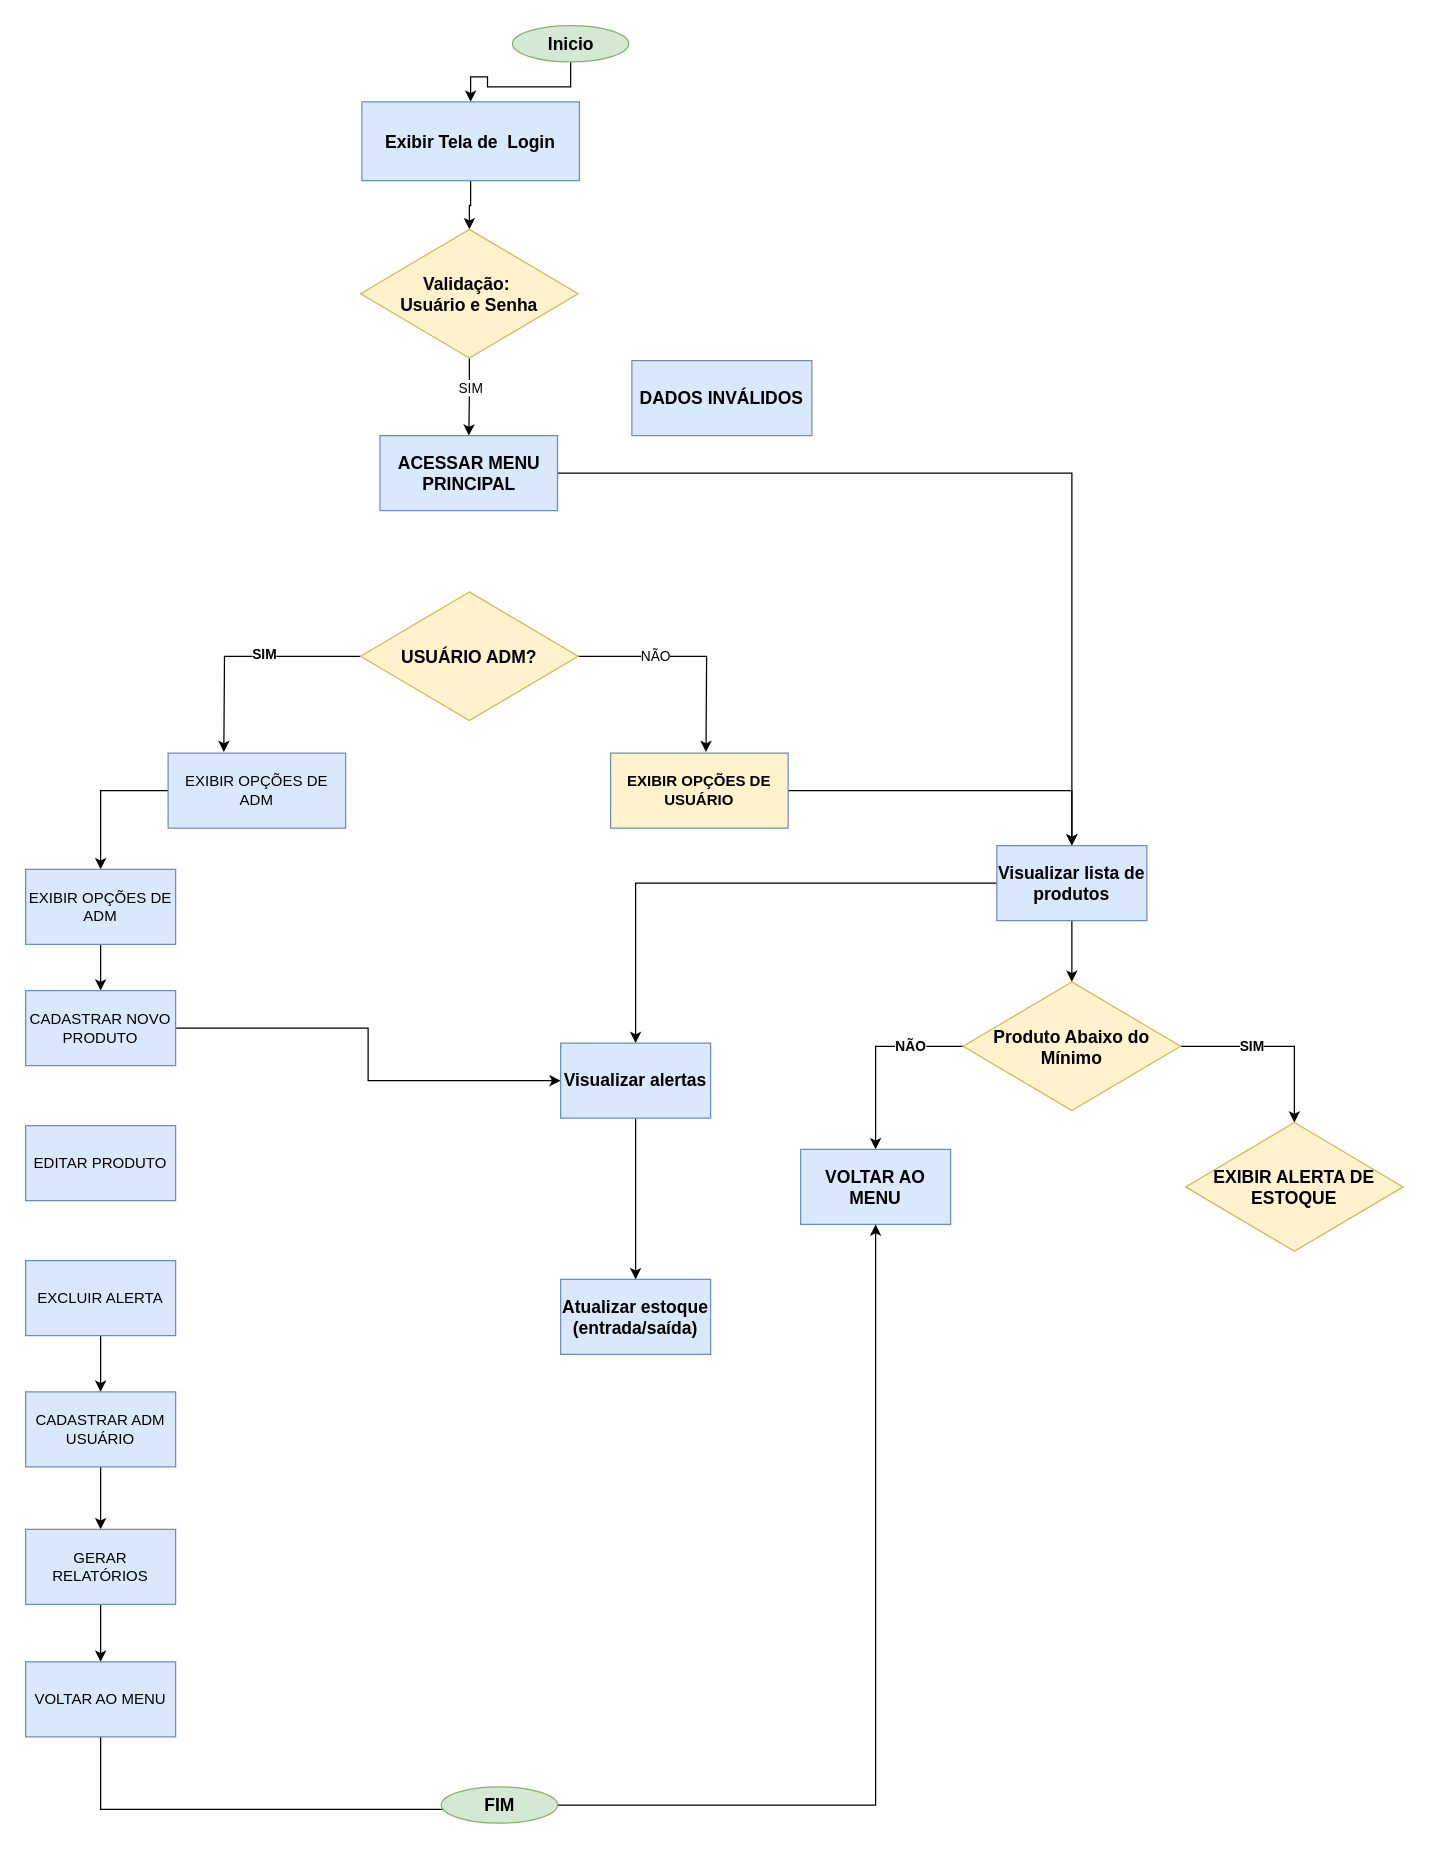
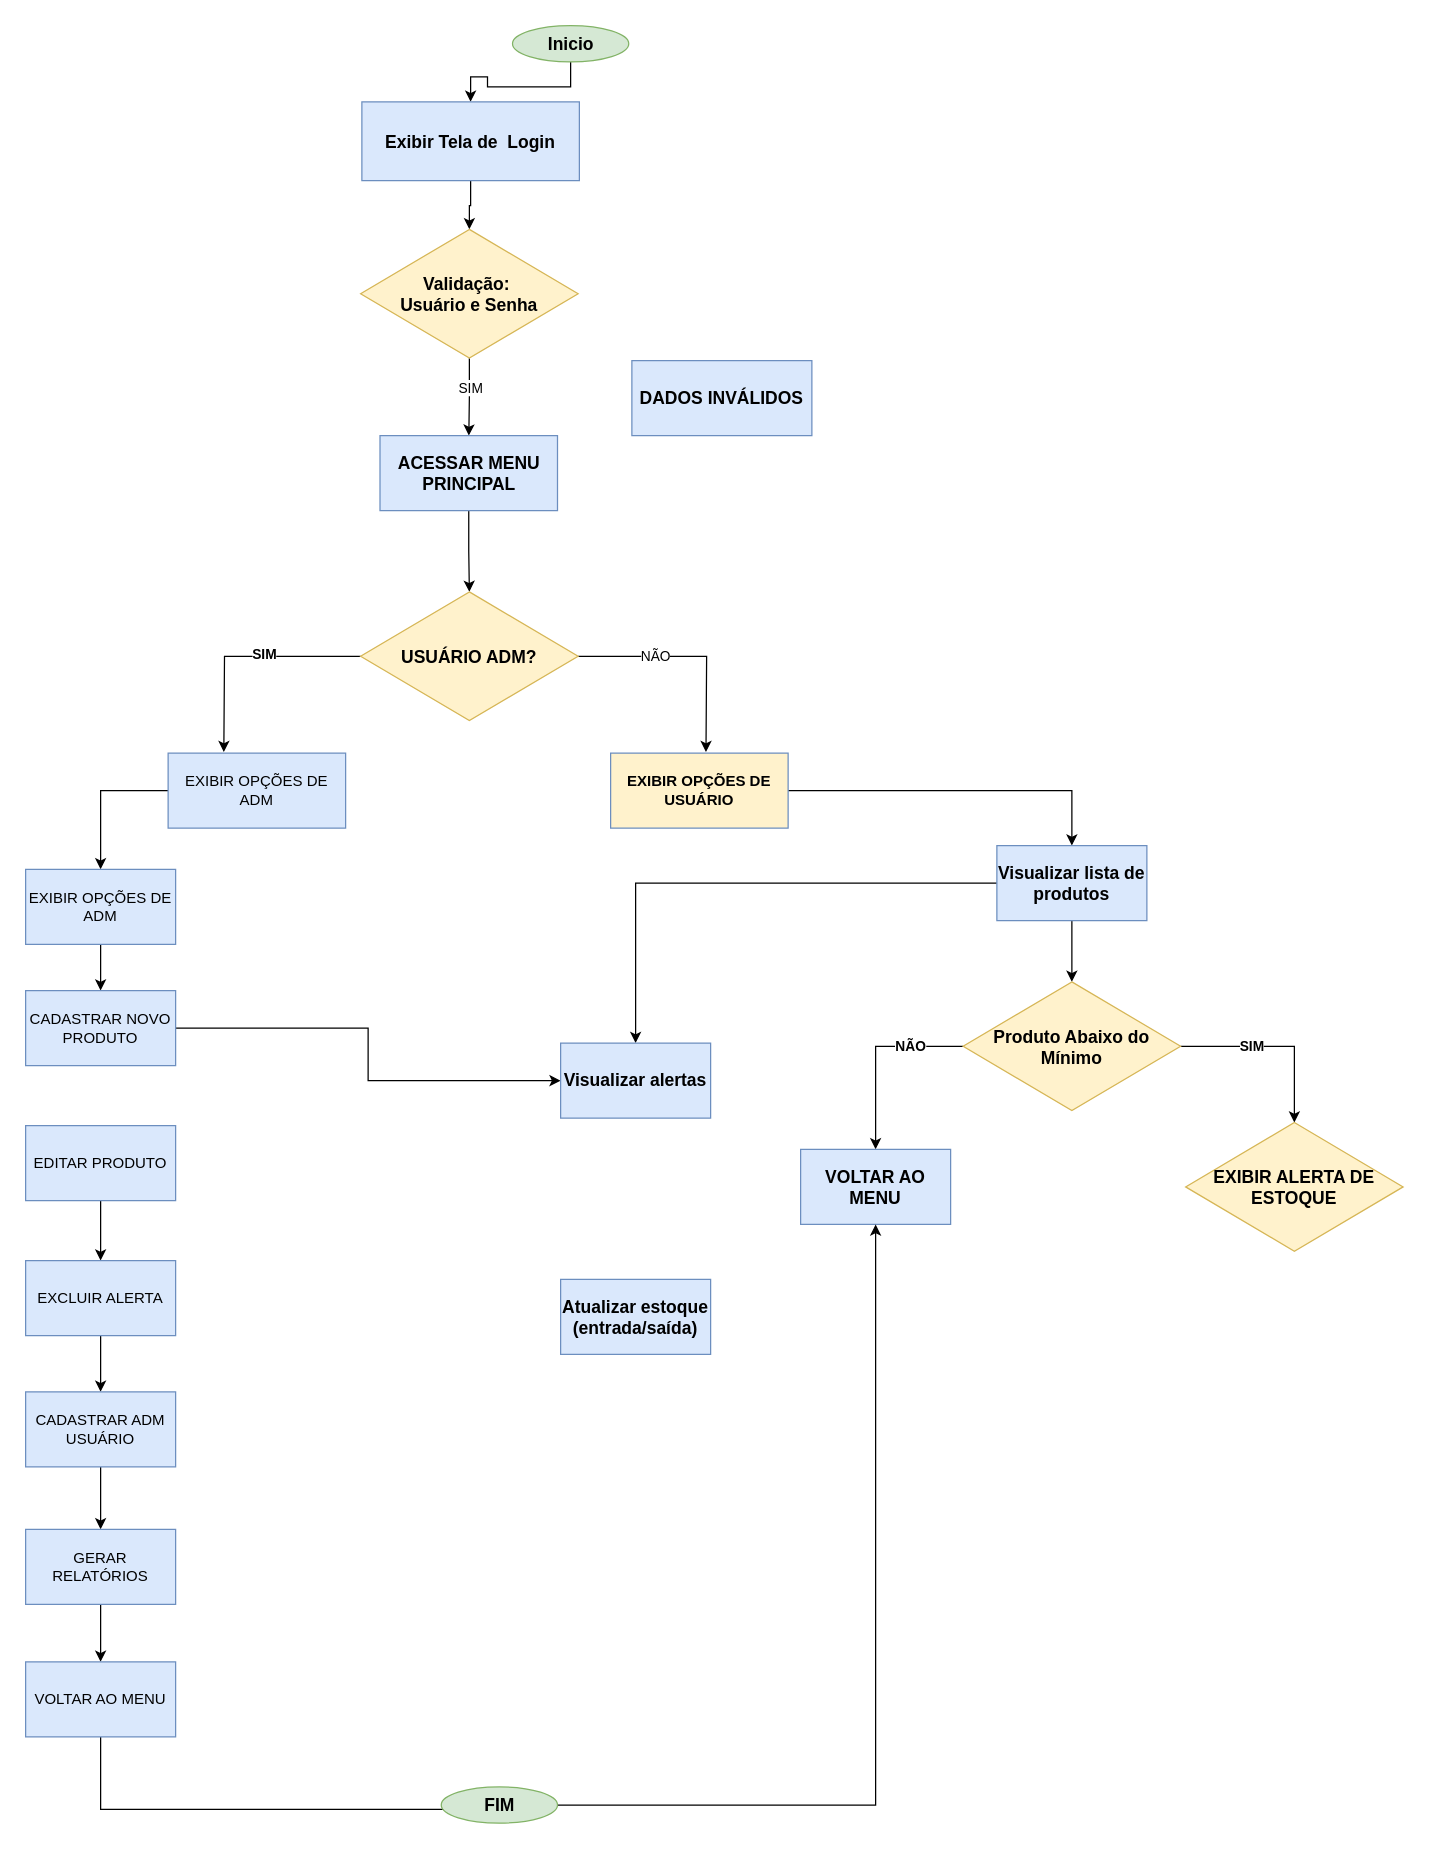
  <mxCell id="0" />
  <mxCell id="1" parent="0" />
  <mxCell id="2" style="edgeStyle=orthogonalEdgeStyle;rounded=0;orthogonalLoop=1;jettySize=auto;html=1;entryX=0.5;entryY=0;entryDx=0;entryDy=0;" edge="1" parent="1" source="3" target="5"><mxGeometry relative="1" as="geometry" /></mxCell>
  <mxCell id="3" value="&lt;font&gt;Inicio&lt;/font&gt;" style="ellipse;whiteSpace=wrap;html=1;fillColor=#d5e8d4;strokeColor=#82b366;fontStyle=1;fontSize=14;" vertex="1" parent="1"><mxGeometry x="409.5" y="20" width="93" height="29" as="geometry" /></mxCell>
  <mxCell id="4" style="edgeStyle=orthogonalEdgeStyle;rounded=0;orthogonalLoop=1;jettySize=auto;html=1;" edge="1" parent="1" source="5" target="8"><mxGeometry relative="1" as="geometry" /></mxCell>
  <mxCell id="5" value="Exibir Tela de&amp;nbsp; Login" style="rounded=0;whiteSpace=wrap;html=1;fillColor=#dae8fc;strokeColor=#6c8ebf;fontStyle=1;fontSize=14;" vertex="1" parent="1"><mxGeometry x="289" y="81" width="174" height="63" as="geometry" /></mxCell>
  <mxCell id="6" value="" style="edgeStyle=orthogonalEdgeStyle;rounded=0;orthogonalLoop=1;jettySize=auto;html=1;" edge="1" parent="1" source="8"><mxGeometry relative="1" as="geometry"><mxPoint x="374.571" y="348" as="targetPoint" /></mxGeometry></mxCell>
  <mxCell id="7" value="SIM" style="edgeLabel;html=1;align=center;verticalAlign=middle;resizable=0;points=[];" vertex="1" connectable="0" parent="6"><mxGeometry x="-0.393" y="-2" relative="1" as="geometry"><mxPoint x="2" y="4" as="offset" /></mxGeometry></mxCell>
  <mxCell id="8" value="&lt;div&gt;&lt;font style=&quot;font-size: 14px;&quot;&gt;&lt;b&gt;Validação:&amp;nbsp;&lt;/b&gt;&lt;/font&gt;&lt;/div&gt;&lt;div&gt;&lt;font style=&quot;font-size: 14px;&quot;&gt;&lt;b&gt;Usuário e Senha&lt;/b&gt;&lt;/font&gt;&lt;/div&gt;" style="rhombus;whiteSpace=wrap;html=1;fillColor=#fff2cc;strokeColor=#d6b656;" vertex="1" parent="1"><mxGeometry x="288" y="183" width="174" height="103" as="geometry" /></mxCell>
  <mxCell id="9" value="&lt;font style=&quot;font-size: 14px;&quot;&gt;&lt;b&gt;DADOS INVÁLIDOS&lt;/b&gt;&lt;/font&gt;" style="rounded=0;whiteSpace=wrap;html=1;fillColor=#dae8fc;strokeColor=#6c8ebf;" vertex="1" parent="1"><mxGeometry x="505" y="288" width="144" height="60" as="geometry" /></mxCell>
- <mxCell id="10" value="" style="edgeStyle=orthogonalEdgeStyle;rounded=0;orthogonalLoop=1;jettySize=auto;html=1;" edge="1" parent="1" source="11" target="37"><mxGeometry relative="1" as="geometry" /></mxCell>
+ <mxCell id="10" value="" style="edgeStyle=orthogonalEdgeStyle;rounded=0;orthogonalLoop=1;jettySize=auto;html=1;" edge="1" parent="1" source="11" target="16"><mxGeometry relative="1" as="geometry" /></mxCell>
  <mxCell id="11" value="&lt;div&gt;&lt;font style=&quot;font-size: 14px;&quot;&gt;&lt;b&gt;ACESSAR MENU&lt;/b&gt;&lt;/font&gt;&lt;/div&gt;&lt;div&gt;&lt;font style=&quot;font-size: 14px;&quot;&gt;&lt;b&gt;PRINCIPAL&lt;/b&gt;&lt;/font&gt;&lt;/div&gt;" style="rounded=0;whiteSpace=wrap;html=1;fillColor=#dae8fc;strokeColor=#6c8ebf;" vertex="1" parent="1"><mxGeometry x="303.5" y="348" width="142" height="60" as="geometry" /></mxCell>
  <mxCell id="12" style="edgeStyle=orthogonalEdgeStyle;rounded=0;orthogonalLoop=1;jettySize=auto;html=1;" edge="1" parent="1" source="16"><mxGeometry relative="1" as="geometry"><mxPoint x="564.286" y="601.143" as="targetPoint" /></mxGeometry></mxCell>
  <mxCell id="13" value="NÃO" style="edgeLabel;html=1;align=center;verticalAlign=middle;resizable=0;points=[];" vertex="1" connectable="0" parent="12"><mxGeometry x="-0.321" y="-2" relative="1" as="geometry"><mxPoint y="-2" as="offset" /></mxGeometry></mxCell>
  <mxCell id="14" style="edgeStyle=orthogonalEdgeStyle;rounded=0;orthogonalLoop=1;jettySize=auto;html=1;" edge="1" parent="1" source="16"><mxGeometry relative="1" as="geometry"><mxPoint x="178.571" y="601.143" as="targetPoint" /></mxGeometry></mxCell>
  <mxCell id="15" value="&lt;b&gt;SIM&lt;/b&gt;" style="edgeLabel;html=1;align=center;verticalAlign=middle;resizable=0;points=[];" vertex="1" connectable="0" parent="14"><mxGeometry x="-0.158" y="-2" relative="1" as="geometry"><mxPoint as="offset" /></mxGeometry></mxCell>
  <mxCell id="16" value="&lt;b&gt;&lt;font style=&quot;font-size: 14px;&quot;&gt;USUÁRIO ADM?&lt;/font&gt;&lt;/b&gt;" style="rhombus;whiteSpace=wrap;html=1;fillColor=#fff2cc;strokeColor=#d6b656;" vertex="1" parent="1"><mxGeometry x="288" y="473" width="174" height="103" as="geometry" /></mxCell>
  <mxCell id="17" style="edgeStyle=orthogonalEdgeStyle;rounded=0;orthogonalLoop=1;jettySize=auto;html=1;entryX=0.5;entryY=0;entryDx=0;entryDy=0;" edge="1" parent="1" source="18" target="22"><mxGeometry relative="1" as="geometry"><mxPoint x="69.529" y="689.529" as="targetPoint" /><Array as="points"><mxPoint x="80" y="632" /></Array></mxGeometry></mxCell>
  <mxCell id="18" value="&lt;div&gt;EXIBIR OPÇÕES DE&lt;/div&gt;&lt;div&gt;ADM&lt;/div&gt;" style="rounded=0;whiteSpace=wrap;html=1;fillColor=#dae8fc;strokeColor=#6c8ebf;" vertex="1" parent="1"><mxGeometry x="134" y="602" width="142" height="60" as="geometry" /></mxCell>
  <mxCell id="19" style="edgeStyle=orthogonalEdgeStyle;rounded=0;orthogonalLoop=1;jettySize=auto;html=1;entryX=0.5;entryY=0;entryDx=0;entryDy=0;" edge="1" parent="1" source="20" target="37"><mxGeometry relative="1" as="geometry" /></mxCell>
  <mxCell id="20" value="&lt;div&gt;&lt;b&gt;EXIBIR OPÇÕES DE&lt;/b&gt;&lt;/div&gt;&lt;div&gt;&lt;b&gt;USUÁRIO&lt;/b&gt;&lt;/div&gt;" style="rounded=0;whiteSpace=wrap;html=1;fillColor=#fff2cc;strokeColor=#6c8ebf;" vertex="1" parent="1"><mxGeometry x="488" y="602" width="142" height="60" as="geometry" /></mxCell>
  <mxCell id="21" value="" style="edgeStyle=orthogonalEdgeStyle;rounded=0;orthogonalLoop=1;jettySize=auto;html=1;" edge="1" parent="1" source="22" target="24"><mxGeometry relative="1" as="geometry" /></mxCell>
  <mxCell id="22" value="EXIBIR OPÇÕES DE ADM" style="rounded=0;whiteSpace=wrap;html=1;fillColor=#dae8fc;strokeColor=#6c8ebf;" vertex="1" parent="1"><mxGeometry x="20" y="695" width="120" height="60" as="geometry" /></mxCell>
  <mxCell id="23" value="" style="edgeStyle=orthogonalEdgeStyle;rounded=0;orthogonalLoop=1;jettySize=auto;html=1;" edge="1" parent="1" source="24" target="40"><mxGeometry relative="1" as="geometry" /></mxCell>
  <mxCell id="24" value="CADASTRAR NOVO PRODUTO" style="rounded=0;whiteSpace=wrap;html=1;fillColor=#dae8fc;strokeColor=#6c8ebf;" vertex="1" parent="1"><mxGeometry x="20" y="792" width="120" height="60" as="geometry" /></mxCell>
+ <mxCell id="25" value="" style="edgeStyle=orthogonalEdgeStyle;rounded=0;orthogonalLoop=1;jettySize=auto;html=1;" edge="1" parent="1" source="26" target="28"><mxGeometry relative="1" as="geometry" /></mxCell>
  <mxCell id="26" value="EDITAR PRODUTO" style="rounded=0;whiteSpace=wrap;html=1;fillColor=#dae8fc;strokeColor=#6c8ebf;" vertex="1" parent="1"><mxGeometry x="20" y="900" width="120" height="60" as="geometry" /></mxCell>
  <mxCell id="27" value="" style="edgeStyle=orthogonalEdgeStyle;rounded=0;orthogonalLoop=1;jettySize=auto;html=1;" edge="1" parent="1" source="28" target="30"><mxGeometry relative="1" as="geometry" /></mxCell>
  <mxCell id="28" value="EXCLUIR ALERTA" style="rounded=0;whiteSpace=wrap;html=1;fillColor=#dae8fc;strokeColor=#6c8ebf;" vertex="1" parent="1"><mxGeometry x="20" y="1008" width="120" height="60" as="geometry" /></mxCell>
  <mxCell id="29" value="" style="edgeStyle=orthogonalEdgeStyle;rounded=0;orthogonalLoop=1;jettySize=auto;html=1;" edge="1" parent="1" source="30" target="32"><mxGeometry relative="1" as="geometry" /></mxCell>
  <mxCell id="30" value="CADASTRAR ADM USUÁRIO" style="rounded=0;whiteSpace=wrap;html=1;fillColor=#dae8fc;strokeColor=#6c8ebf;" vertex="1" parent="1"><mxGeometry x="20" y="1113" width="120" height="60" as="geometry" /></mxCell>
  <mxCell id="31" value="" style="edgeStyle=orthogonalEdgeStyle;rounded=0;orthogonalLoop=1;jettySize=auto;html=1;" edge="1" parent="1" source="32" target="34"><mxGeometry relative="1" as="geometry" /></mxCell>
  <mxCell id="32" value="GERAR RELATÓRIOS" style="rounded=0;whiteSpace=wrap;html=1;fillColor=#dae8fc;strokeColor=#6c8ebf;" vertex="1" parent="1"><mxGeometry x="20" y="1223" width="120" height="60" as="geometry" /></mxCell>
  <mxCell id="33" style="edgeStyle=orthogonalEdgeStyle;rounded=0;orthogonalLoop=1;jettySize=auto;html=1;entryX=0;entryY=1;entryDx=0;entryDy=0;" edge="1" parent="1" source="34" target="49"><mxGeometry relative="1" as="geometry"><Array as="points"><mxPoint x="80" y="1447" /><mxPoint x="366" y="1447" /></Array></mxGeometry></mxCell>
  <mxCell id="34" value="VOLTAR AO MENU" style="rounded=0;whiteSpace=wrap;html=1;fillColor=#dae8fc;strokeColor=#6c8ebf;" vertex="1" parent="1"><mxGeometry x="20" y="1329" width="120" height="60" as="geometry" /></mxCell>
  <mxCell id="35" style="edgeStyle=orthogonalEdgeStyle;rounded=0;orthogonalLoop=1;jettySize=auto;html=1;" edge="1" parent="1" source="37" target="45"><mxGeometry relative="1" as="geometry" /></mxCell>
  <mxCell id="36" value="" style="edgeStyle=orthogonalEdgeStyle;rounded=0;orthogonalLoop=1;jettySize=auto;html=1;" edge="1" parent="1" source="37" target="40"><mxGeometry relative="1" as="geometry" /></mxCell>
  <mxCell id="37" value="&lt;b&gt;&lt;font style=&quot;font-size: 14px;&quot;&gt;Visualizar lista de produtos&lt;/font&gt;&lt;/b&gt;" style="rounded=0;whiteSpace=wrap;html=1;fillColor=#dae8fc;strokeColor=#6c8ebf;" vertex="1" parent="1"><mxGeometry x="797" y="676" width="120" height="60" as="geometry" /></mxCell>
  <mxCell id="38" value="&lt;b&gt;&lt;font style=&quot;font-size: 14px;&quot;&gt;Atualizar estoque (entrada/saída)&lt;/font&gt;&lt;/b&gt;" style="rounded=0;whiteSpace=wrap;html=1;fillColor=#dae8fc;strokeColor=#6c8ebf;" vertex="1" parent="1"><mxGeometry x="448" y="1023" width="120" height="60" as="geometry" /></mxCell>
- <mxCell id="39" value="" style="edgeStyle=orthogonalEdgeStyle;rounded=0;orthogonalLoop=1;jettySize=auto;html=1;" edge="1" parent="1" source="40" target="38"><mxGeometry relative="1" as="geometry" /></mxCell>
  <mxCell id="40" value="&lt;b&gt;&lt;font style=&quot;font-size: 14px;&quot;&gt;Visualizar alertas&lt;/font&gt;&lt;/b&gt;" style="rounded=0;whiteSpace=wrap;html=1;fillColor=#dae8fc;strokeColor=#6c8ebf;" vertex="1" parent="1"><mxGeometry x="448" y="834" width="120" height="60" as="geometry" /></mxCell>
  <mxCell id="41" value="" style="edgeStyle=orthogonalEdgeStyle;rounded=0;orthogonalLoop=1;jettySize=auto;html=1;" edge="1" parent="1" source="45" target="47"><mxGeometry relative="1" as="geometry" /></mxCell>
  <mxCell id="42" value="&lt;b&gt;NÃO&lt;/b&gt;" style="edgeLabel;html=1;align=center;verticalAlign=middle;resizable=0;points=[];" vertex="1" connectable="0" parent="41"><mxGeometry x="-0.105" y="-1" relative="1" as="geometry"><mxPoint x="25" y="1" as="offset" /></mxGeometry></mxCell>
  <mxCell id="43" style="edgeStyle=orthogonalEdgeStyle;rounded=0;orthogonalLoop=1;jettySize=auto;html=1;entryX=0.5;entryY=0;entryDx=0;entryDy=0;" edge="1" parent="1" source="45" target="46"><mxGeometry relative="1" as="geometry" /></mxCell>
  <mxCell id="44" value="&lt;b&gt;SIM&lt;/b&gt;" style="edgeLabel;html=1;align=center;verticalAlign=middle;resizable=0;points=[];" vertex="1" connectable="0" parent="43"><mxGeometry x="-0.447" y="-1" relative="1" as="geometry"><mxPoint x="14" y="-1" as="offset" /></mxGeometry></mxCell>
  <mxCell id="45" value="&lt;b&gt;&lt;font style=&quot;font-size: 14px;&quot;&gt;Produto Abaixo do Mínimo&lt;/font&gt;&lt;/b&gt;" style="rhombus;whiteSpace=wrap;html=1;fillColor=#fff2cc;strokeColor=#d6b656;" vertex="1" parent="1"><mxGeometry x="770" y="785" width="174" height="103" as="geometry" /></mxCell>
  <mxCell id="46" value="&lt;font style=&quot;font-size: 14px;&quot;&gt;&lt;b&gt;EXIBIR ALERTA DE ESTOQUE&lt;/b&gt;&lt;/font&gt;" style="rhombus;whiteSpace=wrap;html=1;fillColor=#fff2cc;strokeColor=#d6b656;" vertex="1" parent="1"><mxGeometry x="948" y="897.5" width="174" height="103" as="geometry" /></mxCell>
  <mxCell id="47" value="&lt;b&gt;&lt;font style=&quot;font-size: 14px;&quot;&gt;VOLTAR AO MENU&lt;/font&gt;&lt;/b&gt;" style="rounded=0;whiteSpace=wrap;html=1;fillColor=#dae8fc;strokeColor=#6c8ebf;" vertex="1" parent="1"><mxGeometry x="640" y="919" width="120" height="60" as="geometry" /></mxCell>
  <mxCell id="48" style="edgeStyle=orthogonalEdgeStyle;rounded=0;orthogonalLoop=1;jettySize=auto;html=1;entryX=0.5;entryY=1;entryDx=0;entryDy=0;" edge="1" parent="1" source="49" target="47"><mxGeometry relative="1" as="geometry" /></mxCell>
  <mxCell id="49" value="&lt;b&gt;FIM&lt;/b&gt;" style="ellipse;whiteSpace=wrap;html=1;fillColor=#d5e8d4;strokeColor=#82b366;fontStyle=1;fontSize=14;" vertex="1" parent="1"><mxGeometry x="352.5" y="1429" width="93" height="29" as="geometry" /></mxCell>
